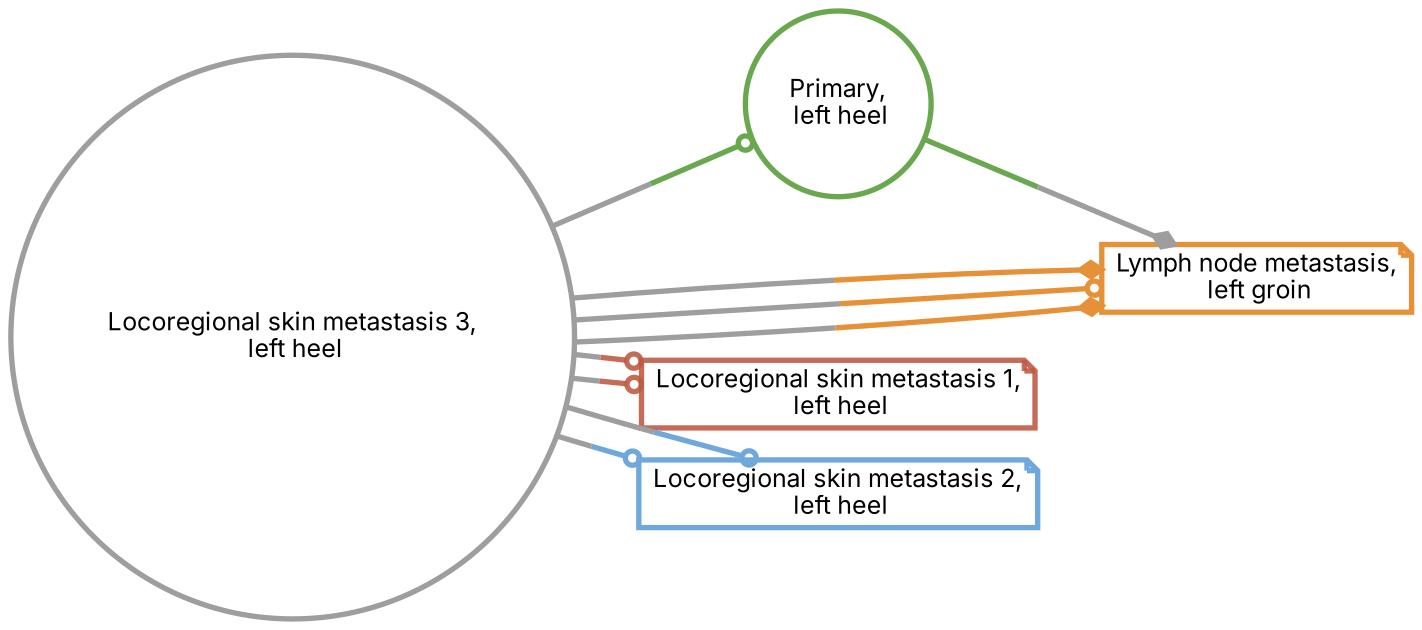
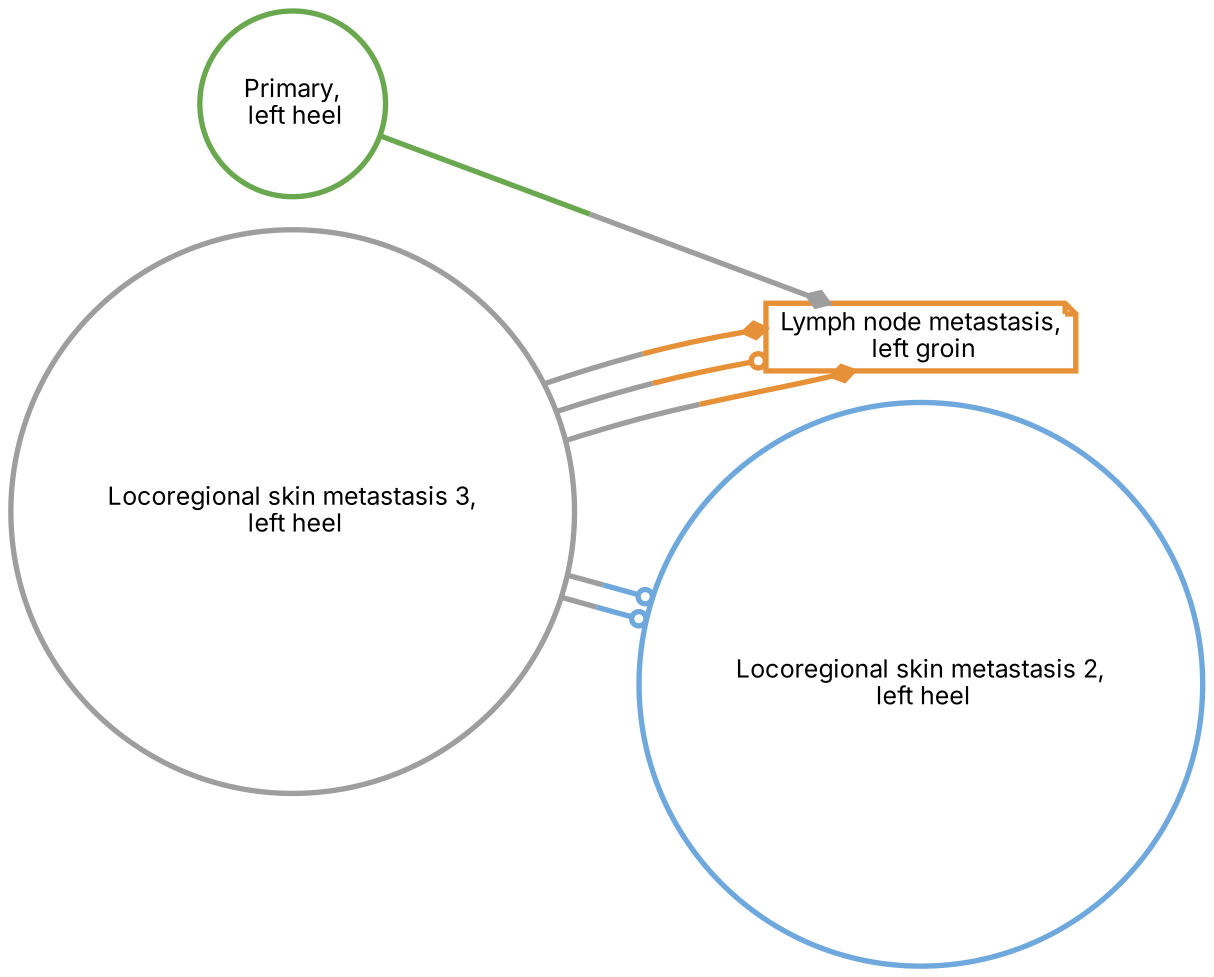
  digraph {
    fontname=Inter
    rankdir=LR
    node [fillcolor=white fontname=Inter penwidth=3.0 shape=note]
    edge [arrowhead=odot color="#9e9e9e;0.5:#e69138" fontname=Inter penwidth=3]
    "Primary,\n left heel" [color="#6aa84f" shape=circle]
    "Lymph node metastasis,\n left groin" [color="#e69138"]
    "Locoregional skin metastasis 3,\n left heel" [color="#9e9e9e" shape=circle]
-   "Locoregional skin metastasis 1,\n left heel" [color="#be5742e1"]
-   "Locoregional skin metastasis 2,\n left heel" [color="#6fa8dc"]
+   "Locoregional skin metastasis 2,\n left heel" [color="#6fa8dc" shape=circle]
    "Primary,\n left heel" -> "Lymph node metastasis,\n left groin" [arrowhead=diamond color="#6aa84f;0.5:#9e9e9e"]
-   "Locoregional skin metastasis 3,\n left heel" -> "Primary,\n left heel" [color="#9e9e9e;0.5:#6aa84f"]
    "Locoregional skin metastasis 3,\n left heel" -> "Lymph node metastasis,\n left groin" [arrowhead=diamond]
    "Locoregional skin metastasis 3,\n left heel" -> "Lymph node metastasis,\n left groin"
    "Locoregional skin metastasis 3,\n left heel" -> "Lymph node metastasis,\n left groin" [arrowhead=diamond]
-   "Locoregional skin metastasis 3,\n left heel" -> "Locoregional skin metastasis 1,\n left heel" [color="#9e9e9e;0.5:#be5742e1"]
-   "Locoregional skin metastasis 3,\n left heel" -> "Locoregional skin metastasis 1,\n left heel" [color="#9e9e9e;0.5:#be5742e1"]
    "Locoregional skin metastasis 3,\n left heel" -> "Locoregional skin metastasis 2,\n left heel" [color="#9e9e9e;0.5:#6fa8dc"]
    "Locoregional skin metastasis 3,\n left heel" -> "Locoregional skin metastasis 2,\n left heel" [color="#9e9e9e;0.5:#6fa8dc"]
  }
